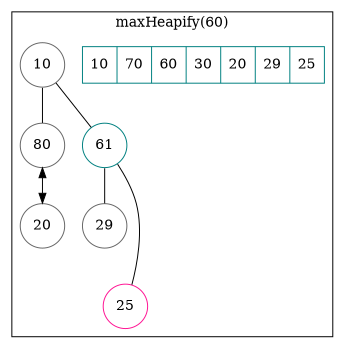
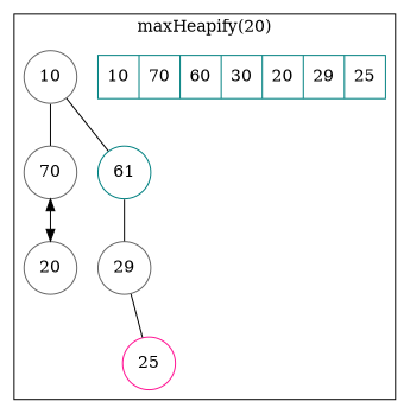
  digraph {
    node [color=gray40 shape=circle]
    edge [arrowhead=none]
    n1 [color=teal label="10|70|60|30|20|29|25" shape=record]
-   70 [label=80]
+   70
    10
    n4 [color=teal label=61]
    20
    29
    25 [color=deeppink]
    subgraph cluster_1 {
-     label="maxHeapify(60)"
+     label="maxHeapify(20)"
      n1
      70
      10
      n4
      20
      29
      25
    }
    70 -> 20 [arrowhead=normal dir=both]
    10 -> 70
    10 -> n4
    n4 -> 29
-   n4 -> 25
+   29 -> 25
  }
